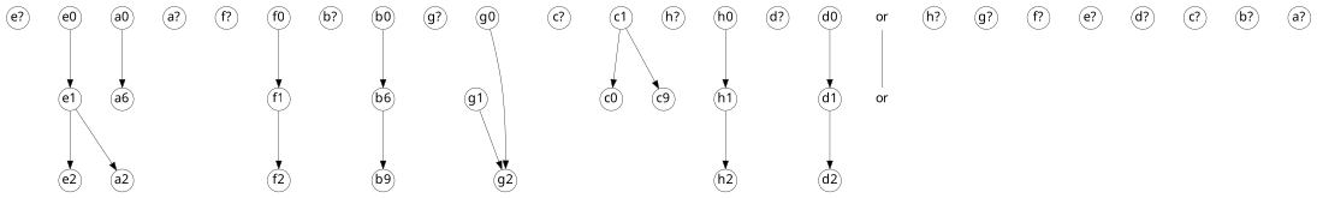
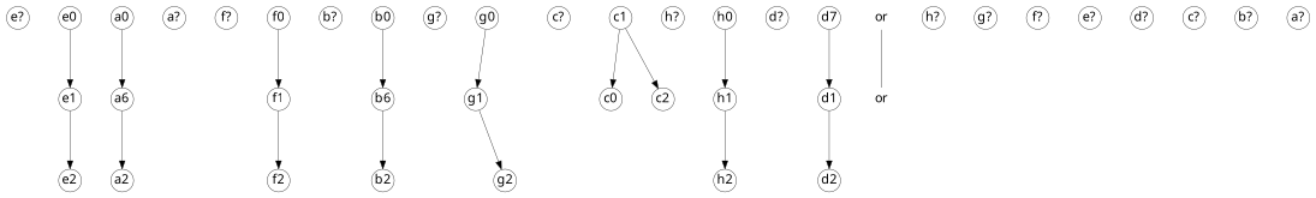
  digraph {
    fontname="Noto Sans"
    splines=spline
    node [fixedsize=true fontname="Noto Sans" fontsize=8 penwidth=0.25 shape=circle]
    edge [arrowsize=0.5 fontname="Noto Sans" penwidth=0.25]
    n1 [label="e?" width=0.2]
    e0 [width=0.2]
    e1 [width=0.2]
    e2 [width=0.2]
    n5 [label="a?" width=0.2]
    a0 [width=0.2]
    n7 [label=a6 width=0.2]
    a2 [width=0.2]
    n9 [label="f?" width=0.2]
    f0 [width=0.2]
    f1 [width=0.2]
    f2 [width=0.2]
    n13 [label="b?" width=0.2]
    b0 [width=0.2]
    n15 [label=b6 width=0.2]
-   b2 [width=0.2 label=b9]
+   b2 [width=0.2]
    n17 [label="g?" width=0.2]
    g0 [width=0.2]
    g1 [width=0.2]
    g2 [width=0.2]
    n21 [label="c?" width=0.2]
    c0 [width=0.2]
    c1 [width=0.2]
-   c2 [width=0.2 label=c9]
+   c2 [width=0.2]
    n25 [label="h?" width=0.2]
    h0 [width=0.2]
    h1 [width=0.2]
    h2 [width=0.2]
    n29 [label="d?" width=0.2]
-   d0 [width=0.2]
+   d0 [width=0.2 label=d7]
    d1 [width=0.2]
    d2 [width=0.2]
    n33 [color=transparent label=or width=0.2]
    n34 [color=transparent label=or width=0.2]
    n35 [label="h?" width=0.2]
    n36 [label="g?" width=0.2]
    n37 [label="f?" width=0.2]
    n38 [label="e?" width=0.2]
    n39 [label="d?" width=0.2]
    n40 [label="c?" width=0.2]
    n41 [label="b?" width=0.2]
    n42 [label="a?" width=0.2]
    e0 -> e1
    e1 -> e2
    a0 -> n7
-   e1 -> a2
+   n7 -> a2
    f0 -> f1
    f1 -> f2
    b0 -> n15
    n15 -> b2
-   g0 -> g2
+   g0 -> g1
    g1 -> g2
    c1 -> c0
    c1 -> c2
    h0 -> h1
    h1 -> h2
    d0 -> d1
    d1 -> d2
    n33 -> n34 [arrowhead=none]
  }
